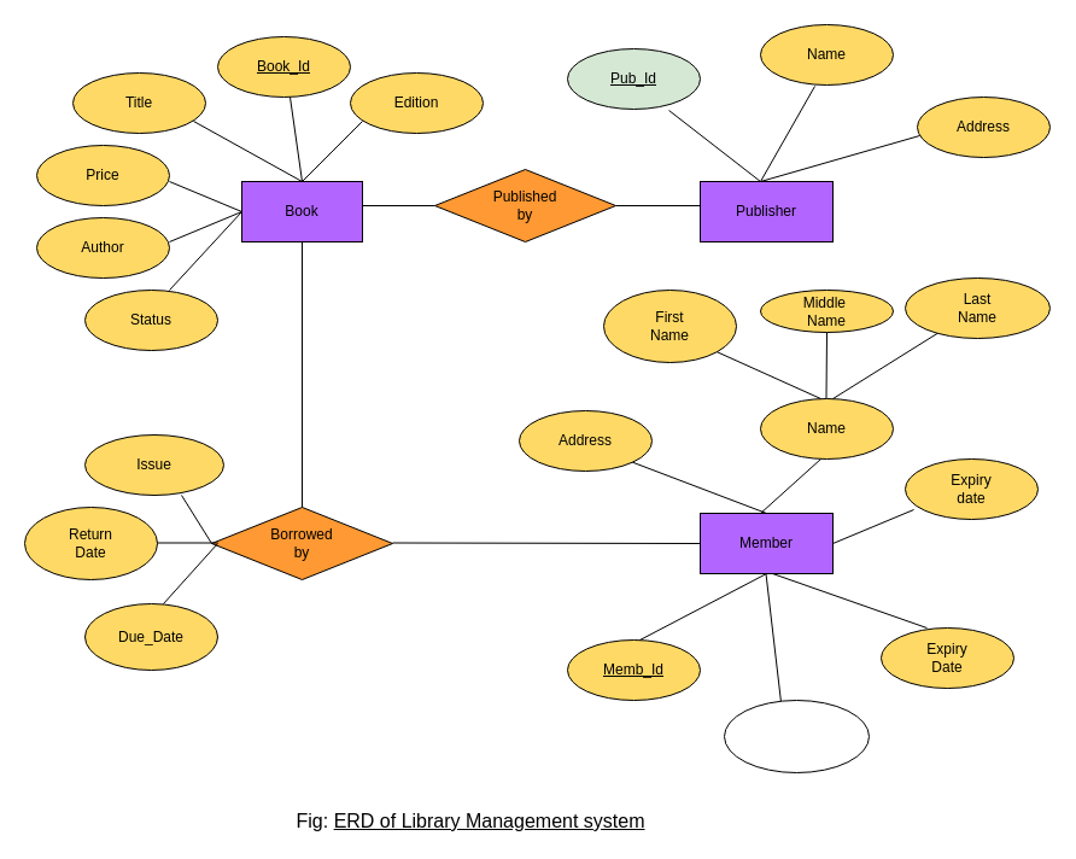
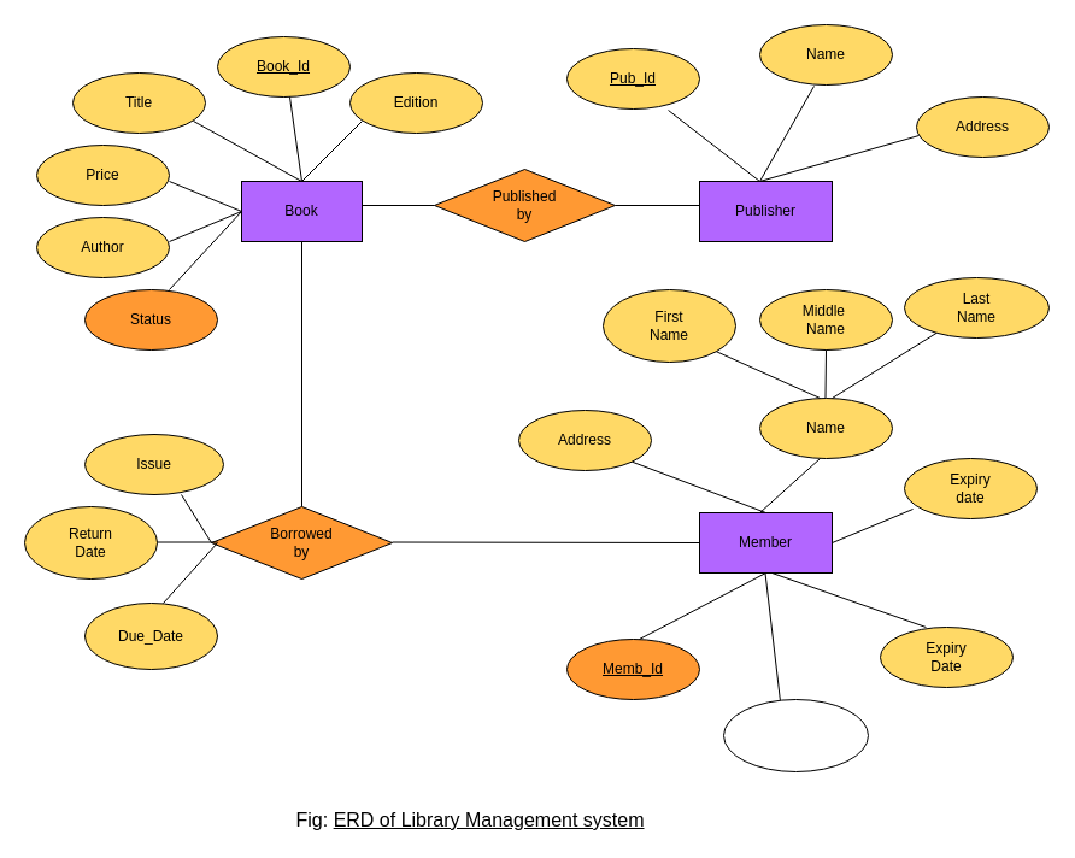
  <mxCell id="0" />
  <mxCell id="1" parent="0" />
  <mxCell id="2" value="Title" style="ellipse;whiteSpace=wrap;html=1;fillColor=#FFD966;" parent="1" vertex="1"><mxGeometry x="60" y="60" width="110" height="50" as="geometry" /></mxCell>
  <mxCell id="3" value="Book" style="rounded=0;whiteSpace=wrap;html=1;fillColor=#B266FF;" parent="1" vertex="1"><mxGeometry x="200" y="150" width="100" height="50" as="geometry" /></mxCell>
  <mxCell id="4" value="&lt;u&gt;Book_Id&lt;/u&gt;" style="ellipse;whiteSpace=wrap;html=1;fillColor=#FFD966;" parent="1" vertex="1"><mxGeometry x="180" y="30" width="110" height="50" as="geometry" /></mxCell>
  <mxCell id="5" value="Edition" style="ellipse;whiteSpace=wrap;html=1;fillColor=#FFD966;" parent="1" vertex="1"><mxGeometry x="290" y="60" width="110" height="50" as="geometry" /></mxCell>
  <mxCell id="6" value="Price" style="ellipse;whiteSpace=wrap;html=1;fillColor=#FFD966;" parent="1" vertex="1"><mxGeometry x="30" y="120" width="110" height="50" as="geometry" /></mxCell>
  <mxCell id="7" value="Author" style="ellipse;whiteSpace=wrap;html=1;fillColor=#FFD966;" parent="1" vertex="1"><mxGeometry x="30" y="180" width="110" height="50" as="geometry" /></mxCell>
- <mxCell id="8" value="Status" style="ellipse;whiteSpace=wrap;html=1;fillColor=#FFD966;" parent="1" vertex="1"><mxGeometry x="70" y="240" width="110" height="50" as="geometry" /></mxCell>
+ <mxCell id="8" value="Status" style="ellipse;whiteSpace=wrap;html=1;fillColor=#ff9933;" parent="1" vertex="1"><mxGeometry x="70" y="240" width="110" height="50" as="geometry" /></mxCell>
  <mxCell id="9" value="Publisher" style="rounded=0;whiteSpace=wrap;html=1;fillColor=#B266FF;" parent="1" vertex="1"><mxGeometry x="580" y="150" width="110" height="50" as="geometry" /></mxCell>
- <mxCell id="10" value="&lt;u&gt;Pub_Id&lt;/u&gt;" style="ellipse;whiteSpace=wrap;html=1;fillColor=#d5e8d4;" parent="1" vertex="1"><mxGeometry x="470" y="40" width="110" height="50" as="geometry" /></mxCell>
+ <mxCell id="10" value="&lt;u&gt;Pub_Id&lt;/u&gt;" style="ellipse;whiteSpace=wrap;html=1;fillColor=#FFD966;" parent="1" vertex="1"><mxGeometry x="470" y="40" width="110" height="50" as="geometry" /></mxCell>
  <mxCell id="11" value="Name" style="ellipse;whiteSpace=wrap;html=1;fillColor=#FFD966;" parent="1" vertex="1"><mxGeometry x="630" y="20" width="110" height="50" as="geometry" /></mxCell>
  <mxCell id="12" value="Address" style="ellipse;whiteSpace=wrap;html=1;fillColor=#FFD966;" parent="1" vertex="1"><mxGeometry x="760" y="80" width="110" height="50" as="geometry" /></mxCell>
  <mxCell id="13" value="" style="endArrow=none;html=1;entryX=0.5;entryY=1;entryDx=0;entryDy=0;" parent="1" target="3" edge="1"><mxGeometry width="50" height="50" relative="1" as="geometry"><mxPoint x="250" y="420" as="sourcePoint" /><mxPoint x="249.5" y="210" as="targetPoint" /></mxGeometry></mxCell>
  <mxCell id="14" value="Borrowed&lt;br&gt;by" style="rhombus;whiteSpace=wrap;html=1;fillColor=#FF9933;" parent="1" vertex="1"><mxGeometry x="175" y="420" width="150" height="60" as="geometry" /></mxCell>
  <mxCell id="15" value="Published&lt;br&gt;by" style="rhombus;whiteSpace=wrap;html=1;fillColor=#FF9933;" parent="1" vertex="1"><mxGeometry x="360" y="140" width="150" height="60" as="geometry" /></mxCell>
  <mxCell id="16" value="" style="endArrow=none;html=1;" parent="1" edge="1"><mxGeometry width="50" height="50" relative="1" as="geometry"><mxPoint x="325" y="449.5" as="sourcePoint" /><mxPoint x="580" y="450" as="targetPoint" /></mxGeometry></mxCell>
  <mxCell id="17" value="Member" style="rounded=0;whiteSpace=wrap;html=1;fillColor=#B266FF;" parent="1" vertex="1"><mxGeometry x="580" y="425" width="110" height="50" as="geometry" /></mxCell>
  <mxCell id="18" value="Address" style="ellipse;whiteSpace=wrap;html=1;fillColor=#FFD966;" parent="1" vertex="1"><mxGeometry x="430" y="340" width="110" height="50" as="geometry" /></mxCell>
  <mxCell id="19" value="First&lt;br&gt;Name" style="ellipse;whiteSpace=wrap;html=1;fillColor=#FFD966;" parent="1" vertex="1"><mxGeometry x="500" y="240" width="110" height="60" as="geometry" /></mxCell>
  <mxCell id="20" value="Name" style="ellipse;whiteSpace=wrap;html=1;fillColor=#FFD966;" parent="1" vertex="1"><mxGeometry x="630" y="330" width="110" height="50" as="geometry" /></mxCell>
- <mxCell id="21" value="Middle&amp;nbsp;&lt;br&gt;Name" style="ellipse;whiteSpace=wrap;html=1;fillColor=#FFD966;" parent="1" vertex="1"><mxGeometry x="630" y="240" width="110" height="35" as="geometry" /></mxCell>
+ <mxCell id="21" value="Middle&amp;nbsp;&lt;br&gt;Name" style="ellipse;whiteSpace=wrap;html=1;fillColor=#FFD966;" parent="1" vertex="1"><mxGeometry x="630" y="240" width="110" height="50" as="geometry" /></mxCell>
  <mxCell id="22" value="Last&lt;br&gt;Name" style="ellipse;whiteSpace=wrap;html=1;fillColor=#FFD966;" parent="1" vertex="1"><mxGeometry x="750" y="230" width="120" height="50" as="geometry" /></mxCell>
  <mxCell id="23" value="Expiry&lt;br&gt;date" style="ellipse;whiteSpace=wrap;html=1;fillColor=#FFD966;" parent="1" vertex="1"><mxGeometry x="750" y="380" width="110" height="50" as="geometry" /></mxCell>
- <mxCell id="24" value="&lt;u&gt;Memb_Id&lt;/u&gt;" style="ellipse;whiteSpace=wrap;html=1;fillColor=#FFD966;" parent="1" vertex="1"><mxGeometry x="470" y="530" width="110" height="50" as="geometry" /></mxCell>
+ <mxCell id="24" value="&lt;u&gt;Memb_Id&lt;/u&gt;" style="ellipse;whiteSpace=wrap;html=1;fillColor=#ff9933;" parent="1" vertex="1"><mxGeometry x="470" y="530" width="110" height="50" as="geometry" /></mxCell>
  <mxCell id="25" value="Expiry&lt;br&gt;Date" style="ellipse;whiteSpace=wrap;html=1;fillColor=#FFD966;" parent="1" vertex="1"><mxGeometry x="730" y="520" width="110" height="50" as="geometry" /></mxCell>
  <mxCell id="26" value="" style="endArrow=none;html=1;" parent="1" edge="1"><mxGeometry width="50" height="50" relative="1" as="geometry"><mxPoint x="300" y="170" as="sourcePoint" /><mxPoint x="360" y="170" as="targetPoint" /></mxGeometry></mxCell>
  <mxCell id="27" value="" style="endArrow=none;html=1;entryX=0;entryY=0.4;entryDx=0;entryDy=0;entryPerimeter=0;" parent="1" target="9" edge="1"><mxGeometry width="50" height="50" relative="1" as="geometry"><mxPoint x="510" y="170" as="sourcePoint" /><mxPoint x="570" y="170" as="targetPoint" /><Array as="points" /></mxGeometry></mxCell>
  <mxCell id="28" value="Issue" style="ellipse;whiteSpace=wrap;html=1;fillColor=#FFD966;" parent="1" vertex="1"><mxGeometry x="70" y="360" width="115" height="50" as="geometry" /></mxCell>
  <mxCell id="29" value="Return&lt;br&gt;Date" style="ellipse;whiteSpace=wrap;html=1;fillColor=#FFD966;" parent="1" vertex="1"><mxGeometry y="420" width="110" height="60" as="geometry" x="20" /></mxCell>
  <mxCell id="30" value="Due_Date" style="ellipse;whiteSpace=wrap;html=1;fillColor=#FFD966;" parent="1" vertex="1"><mxGeometry x="70" y="500" width="110" height="55" as="geometry" /></mxCell>
  <mxCell id="31" value="" style="endArrow=none;html=1;entryX=0;entryY=0.5;entryDx=0;entryDy=0;" parent="1" target="3" edge="1"><mxGeometry width="50" height="50" relative="1" as="geometry"><mxPoint x="140" y="240" as="sourcePoint" /><mxPoint x="190" y="190" as="targetPoint" /></mxGeometry></mxCell>
  <mxCell id="32" value="" style="endArrow=none;html=1;entryX=0;entryY=0.5;entryDx=0;entryDy=0;" parent="1" target="3" edge="1"><mxGeometry width="50" height="50" relative="1" as="geometry"><mxPoint x="140" y="200" as="sourcePoint" /><mxPoint x="200" y="160" as="targetPoint" /></mxGeometry></mxCell>
  <mxCell id="33" value="" style="endArrow=none;html=1;entryX=0;entryY=0.5;entryDx=0;entryDy=0;" parent="1" target="3" edge="1"><mxGeometry width="50" height="50" relative="1" as="geometry"><mxPoint x="140" y="150" as="sourcePoint" /><mxPoint x="195" y="170" as="targetPoint" /></mxGeometry></mxCell>
  <mxCell id="34" value="" style="endArrow=none;html=1;entryX=0.5;entryY=0;entryDx=0;entryDy=0;" parent="1" target="3" edge="1"><mxGeometry width="50" height="50" relative="1" as="geometry"><mxPoint x="160" y="100" as="sourcePoint" /><mxPoint x="220" y="150" as="targetPoint" /></mxGeometry></mxCell>
  <mxCell id="35" value="" style="endArrow=none;html=1;" parent="1" edge="1"><mxGeometry width="50" height="50" relative="1" as="geometry"><mxPoint x="250" y="150" as="sourcePoint" /><mxPoint x="240" y="80" as="targetPoint" /></mxGeometry></mxCell>
  <mxCell id="36" value="" style="endArrow=none;html=1;" parent="1" edge="1"><mxGeometry width="50" height="50" relative="1" as="geometry"><mxPoint x="250" y="150" as="sourcePoint" /><mxPoint x="300" y="100" as="targetPoint" /></mxGeometry></mxCell>
  <mxCell id="37" value="" style="endArrow=none;html=1;entryX=0.764;entryY=1.02;entryDx=0;entryDy=0;entryPerimeter=0;" parent="1" target="10" edge="1"><mxGeometry width="50" height="50" relative="1" as="geometry"><mxPoint x="630" y="150" as="sourcePoint" /><mxPoint x="610" y="80" as="targetPoint" /></mxGeometry></mxCell>
  <mxCell id="38" value="" style="endArrow=none;html=1;entryX=0.409;entryY=1.02;entryDx=0;entryDy=0;entryPerimeter=0;" parent="1" target="11" edge="1"><mxGeometry width="50" height="50" relative="1" as="geometry"><mxPoint x="630" y="150" as="sourcePoint" /><mxPoint x="680" y="100" as="targetPoint" /></mxGeometry></mxCell>
  <mxCell id="39" value="" style="endArrow=none;html=1;entryX=0.018;entryY=0.64;entryDx=0;entryDy=0;entryPerimeter=0;" parent="1" target="12" edge="1"><mxGeometry width="50" height="50" relative="1" as="geometry"><mxPoint x="630" y="150" as="sourcePoint" /><mxPoint x="710" y="110" as="targetPoint" /></mxGeometry></mxCell>
  <mxCell id="40" value="" style="endArrow=none;html=1;entryX=1;entryY=1;entryDx=0;entryDy=0;exitX=0.5;exitY=0;exitDx=0;exitDy=0;" parent="1" source="17" target="18" edge="1"><mxGeometry width="50" height="50" relative="1" as="geometry"><mxPoint x="630" y="420" as="sourcePoint" /><mxPoint x="590" y="390" as="targetPoint" /></mxGeometry></mxCell>
  <mxCell id="41" value="" style="endArrow=none;html=1;" parent="1" edge="1"><mxGeometry width="50" height="50" relative="1" as="geometry"><mxPoint x="630" y="425" as="sourcePoint" /><mxPoint x="680" y="380" as="targetPoint" /></mxGeometry></mxCell>
  <mxCell id="42" value="" style="endArrow=none;html=1;entryX=0.064;entryY=0.84;entryDx=0;entryDy=0;entryPerimeter=0;" parent="1" target="23" edge="1"><mxGeometry width="50" height="50" relative="1" as="geometry"><mxPoint x="690" y="450" as="sourcePoint" /><mxPoint x="740" y="400" as="targetPoint" /></mxGeometry></mxCell>
  <mxCell id="43" value="" style="endArrow=none;html=1;entryX=0.5;entryY=1;entryDx=0;entryDy=0;" parent="1" target="21" edge="1"><mxGeometry width="50" height="50" relative="1" as="geometry"><mxPoint x="684.5" y="330" as="sourcePoint" /><mxPoint x="685" y="300" as="targetPoint" /></mxGeometry></mxCell>
  <mxCell id="44" value="" style="endArrow=none;html=1;exitX=1;exitY=1;exitDx=0;exitDy=0;" parent="1" source="19" edge="1"><mxGeometry width="50" height="50" relative="1" as="geometry"><mxPoint x="610" y="290" as="sourcePoint" /><mxPoint x="680" y="330" as="targetPoint" /></mxGeometry></mxCell>
  <mxCell id="45" value="" style="endArrow=none;html=1;" parent="1" target="22" edge="1"><mxGeometry width="50" height="50" relative="1" as="geometry"><mxPoint x="690" y="330" as="sourcePoint" /><mxPoint x="740" y="280" as="targetPoint" /></mxGeometry></mxCell>
  <mxCell id="46" value="" style="endArrow=none;html=1;entryX=0.5;entryY=1;entryDx=0;entryDy=0;" parent="1" target="17" edge="1"><mxGeometry width="50" height="50" relative="1" as="geometry"><mxPoint x="530" y="530" as="sourcePoint" /><mxPoint x="580" y="480" as="targetPoint" /></mxGeometry></mxCell>
  <mxCell id="47" value="" style="endArrow=none;html=1;startArrow=none;exitX=0.392;exitY=0.033;exitDx=0;exitDy=0;exitPerimeter=0;" parent="1" source="53" edge="1"><mxGeometry width="50" height="50" relative="1" as="geometry"><mxPoint x="640" y="570" as="sourcePoint" /><mxPoint x="634.5" y="475" as="targetPoint" /></mxGeometry></mxCell>
  <mxCell id="48" value="" style="endArrow=none;html=1;exitX=0.345;exitY=0;exitDx=0;exitDy=0;exitPerimeter=0;" parent="1" source="25" edge="1"><mxGeometry width="50" height="50" relative="1" as="geometry"><mxPoint x="700" y="545" as="sourcePoint" /><mxPoint x="640" y="475" as="targetPoint" /></mxGeometry></mxCell>
  <mxCell id="49" value="" style="endArrow=none;html=1;entryX=0;entryY=0.5;entryDx=0;entryDy=0;" parent="1" target="14" edge="1"><mxGeometry width="50" height="50" relative="1" as="geometry"><mxPoint x="150" y="410" as="sourcePoint" /><mxPoint x="220" y="430" as="targetPoint" /></mxGeometry></mxCell>
  <mxCell id="50" value="" style="endArrow=none;html=1;" parent="1" edge="1"><mxGeometry width="50" height="50" relative="1" as="geometry"><mxPoint x="130" y="449.5" as="sourcePoint" /><mxPoint x="180" y="449.5" as="targetPoint" /></mxGeometry></mxCell>
  <mxCell id="51" value="" style="endArrow=none;html=1;" parent="1" edge="1"><mxGeometry width="50" height="50" relative="1" as="geometry"><mxPoint x="135" y="500" as="sourcePoint" /><mxPoint x="180" y="450" as="targetPoint" /></mxGeometry></mxCell>
  <mxCell id="52" value="&lt;font size=&quot;3&quot;&gt;Fig: &lt;u&gt;ERD of Library Management system&lt;/u&gt;&lt;/font&gt;" style="text;html=1;strokeColor=none;fillColor=none;align=center;verticalAlign=middle;whiteSpace=wrap;rounded=0;shadow=0;" parent="1" vertex="1"><mxGeometry x="225" y="670" width="330" height="20" as="geometry" /></mxCell>
  <mxCell id="53" value="" style="ellipse;whiteSpace=wrap;html=1;" vertex="1" parent="1"><mxGeometry x="600" y="580" width="120" height="60" as="geometry" /></mxCell>
